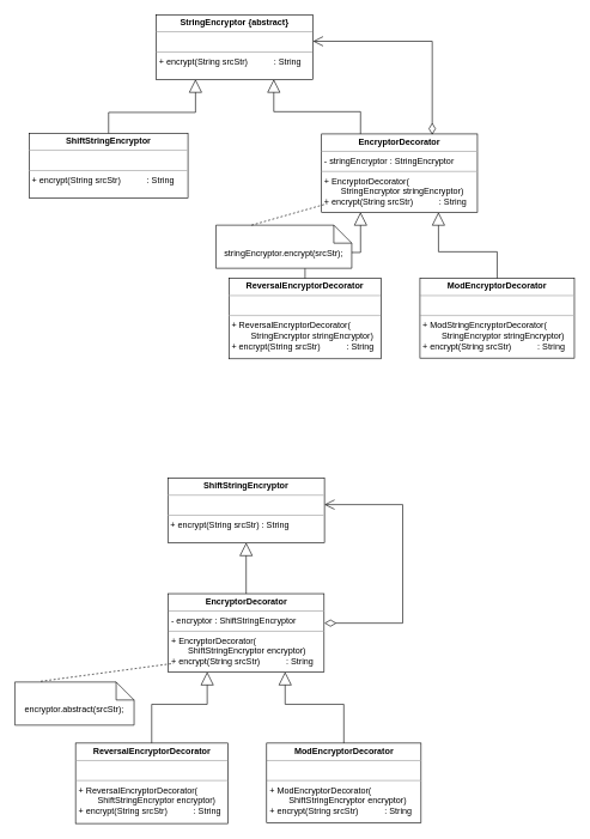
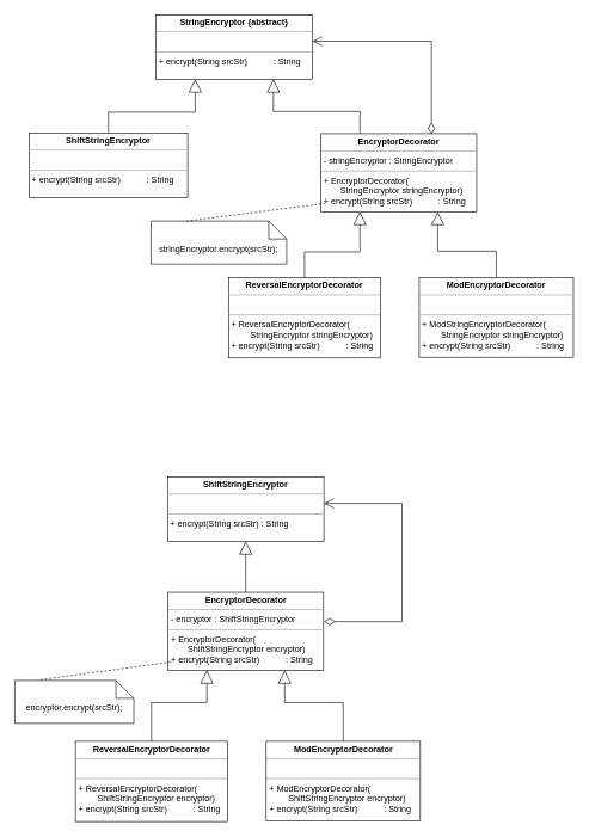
  <mxCell id="0" />
  <mxCell id="1" parent="0" />
  <mxCell id="2" value="&lt;p style=&quot;margin:0px;margin-top:4px;text-align:center;&quot;&gt;&lt;b&gt;StringEncryptor {abstract}&lt;/b&gt;&lt;/p&gt;&lt;hr size=&quot;1&quot;&gt;&lt;p style=&quot;margin:0px;margin-left:4px;&quot;&gt;&amp;nbsp;&lt;/p&gt;&lt;hr size=&quot;1&quot;&gt;&lt;p style=&quot;margin:0px;margin-left:4px;&quot;&gt;+ encrypt(String srcStr)&lt;span style=&quot;white-space: pre;&quot;&gt;&#09;&lt;/span&gt;&lt;span style=&quot;white-space: pre;&quot;&gt;&#09;&lt;/span&gt;: String&lt;/p&gt;" style="verticalAlign=top;align=left;overflow=fill;fontSize=12;fontFamily=Helvetica;html=1;" vertex="1" parent="1"><mxGeometry x="217" y="20" width="218" height="90" as="geometry" /></mxCell>
  <mxCell id="3" value="&lt;p style=&quot;margin:0px;margin-top:4px;text-align:center;&quot;&gt;&lt;b&gt;EncryptorDecorator&lt;/b&gt;&lt;/p&gt;&lt;hr size=&quot;1&quot;&gt;&lt;p style=&quot;margin:0px;margin-left:4px;&quot;&gt;- stringEncryptor : StringEncryptor&lt;/p&gt;&lt;hr size=&quot;1&quot;&gt;&lt;p style=&quot;margin:0px;margin-left:4px;&quot;&gt;+ EncryptorDecorator(&lt;/p&gt;&lt;p style=&quot;margin:0px;margin-left:4px;&quot;&gt;&amp;nbsp; &amp;nbsp; &amp;nbsp; &amp;nbsp;StringEncryptor stringEncryptor)&lt;/p&gt;&lt;p style=&quot;margin:0px;margin-left:4px;&quot;&gt;+ encrypt(String srcStr)&lt;span style=&quot;white-space: pre;&quot;&gt;&#09;&lt;span style=&quot;white-space: pre;&quot;&gt;&#09;&lt;/span&gt;&lt;/span&gt;: String&lt;/p&gt;" style="verticalAlign=top;align=left;overflow=fill;fontSize=12;fontFamily=Helvetica;html=1;" vertex="1" parent="1"><mxGeometry x="447" y="186" width="217" height="109" as="geometry" /></mxCell>
  <mxCell id="4" value="&lt;p style=&quot;margin:0px;margin-top:4px;text-align:center;&quot;&gt;&lt;b&gt;ShiftStringEncryptor&lt;/b&gt;&lt;/p&gt;&lt;hr size=&quot;1&quot;&gt;&lt;p style=&quot;margin:0px;margin-left:4px;&quot;&gt;&amp;nbsp;&lt;/p&gt;&lt;hr size=&quot;1&quot;&gt;&lt;p style=&quot;margin:0px;margin-left:4px;&quot;&gt;+ encrypt(String srcStr) &lt;span style=&quot;white-space: pre;&quot;&gt;&#09;&lt;/span&gt;&lt;span style=&quot;white-space: pre;&quot;&gt;&#09;&lt;/span&gt;: String&lt;/p&gt;" style="verticalAlign=top;align=left;overflow=fill;fontSize=12;fontFamily=Helvetica;html=1;" vertex="1" parent="1"><mxGeometry x="40" y="185" width="221" height="90" as="geometry" /></mxCell>
  <mxCell id="5" value="" style="endArrow=block;endSize=16;endFill=0;html=1;rounded=0;exitX=0.25;exitY=0;exitDx=0;exitDy=0;edgeStyle=orthogonalEdgeStyle;entryX=0.75;entryY=1;entryDx=0;entryDy=0;" edge="1" parent="1" source="3" target="2"><mxGeometry width="160" relative="1" as="geometry"><mxPoint x="288" y="199" as="sourcePoint" /><mxPoint x="445" y="131" as="targetPoint" /><Array as="points"><mxPoint x="501" y="155" /><mxPoint x="381" y="155" /></Array></mxGeometry></mxCell>
  <mxCell id="6" value="" style="endArrow=open;html=1;endSize=12;startArrow=diamondThin;startSize=14;startFill=0;edgeStyle=orthogonalEdgeStyle;align=left;verticalAlign=bottom;rounded=0;exitX=0.71;exitY=0.011;exitDx=0;exitDy=0;exitPerimeter=0;entryX=1;entryY=0.411;entryDx=0;entryDy=0;entryPerimeter=0;" edge="1" parent="1" source="3" target="2"><mxGeometry x="-1" y="3" relative="1" as="geometry"><mxPoint x="305" y="320" as="sourcePoint" /><mxPoint x="465" y="320" as="targetPoint" /><Array as="points"><mxPoint x="601" y="57" /></Array></mxGeometry></mxCell>
  <mxCell id="7" value="" style="endArrow=block;endSize=16;endFill=0;html=1;rounded=0;exitX=0.5;exitY=0;exitDx=0;exitDy=0;entryX=0.25;entryY=1;entryDx=0;entryDy=0;edgeStyle=orthogonalEdgeStyle;" edge="1" parent="1" source="4" target="2"><mxGeometry width="160" relative="1" as="geometry"><mxPoint x="153" y="333" as="sourcePoint" /><mxPoint x="313" y="333" as="targetPoint" /><Array as="points"><mxPoint x="151" y="156" /><mxPoint x="272" y="156" /></Array></mxGeometry></mxCell>
  <mxCell id="8" value="&lt;p style=&quot;margin:0px;margin-top:4px;text-align:center;&quot;&gt;&lt;b&gt;ReversalEncryptorDecorator&lt;/b&gt;&lt;/p&gt;&lt;hr size=&quot;1&quot;&gt;&lt;p style=&quot;margin:0px;margin-left:4px;&quot;&gt;&lt;br&gt;&lt;/p&gt;&lt;hr size=&quot;1&quot;&gt;&lt;p style=&quot;margin:0px;margin-left:4px;&quot;&gt;+ ReversalEncryptorDecorator(&lt;/p&gt;&lt;p style=&quot;margin:0px;margin-left:4px;&quot;&gt;&amp;nbsp; &amp;nbsp; &amp;nbsp; &amp;nbsp; StringEncryptor stringEncryptor)&lt;/p&gt;&lt;p style=&quot;margin:0px;margin-left:4px;&quot;&gt;+ encrypt(String srcStr)&lt;span style=&quot;white-space: pre;&quot;&gt;&#09;&lt;/span&gt;&lt;span style=&quot;white-space: pre;&quot;&gt;&#09;&lt;/span&gt;: String&lt;/p&gt;" style="verticalAlign=top;align=left;overflow=fill;fontSize=12;fontFamily=Helvetica;html=1;" vertex="1" parent="1"><mxGeometry x="318" y="387" width="212" height="112" as="geometry" /></mxCell>
  <mxCell id="9" value="&lt;p style=&quot;margin:0px;margin-top:4px;text-align:center;&quot;&gt;&lt;b&gt;ModEncryptorDecorator&lt;/b&gt;&lt;/p&gt;&lt;hr size=&quot;1&quot;&gt;&lt;p style=&quot;margin:0px;margin-left:4px;&quot;&gt;&lt;br&gt;&lt;/p&gt;&lt;hr size=&quot;1&quot;&gt;&lt;p style=&quot;margin:0px;margin-left:4px;&quot;&gt;+ ModStringEncryptorDecorator(&lt;/p&gt;&lt;p style=&quot;margin:0px;margin-left:4px;&quot;&gt;&amp;nbsp; &amp;nbsp; &amp;nbsp; &amp;nbsp; StringEncryptor stringEncryptor)&lt;/p&gt;&lt;p style=&quot;margin:0px;margin-left:4px;&quot;&gt;+ encrypt(String srcStr)&lt;span style=&quot;white-space: pre;&quot;&gt;&#09;&lt;/span&gt;&lt;span style=&quot;white-space: pre;&quot;&gt;&#09;&lt;/span&gt;: String&lt;/p&gt;" style="verticalAlign=top;align=left;overflow=fill;fontSize=12;fontFamily=Helvetica;html=1;" vertex="1" parent="1"><mxGeometry x="584" y="387" width="215" height="111" as="geometry" /></mxCell>
  <mxCell id="10" value="" style="endArrow=block;endSize=16;endFill=0;html=1;rounded=0;exitX=0.5;exitY=0;exitDx=0;exitDy=0;entryX=0.25;entryY=1;entryDx=0;entryDy=0;edgeStyle=orthogonalEdgeStyle;" edge="1" parent="1" source="8" target="3"><mxGeometry width="160" relative="1" as="geometry"><mxPoint x="132" y="348" as="sourcePoint" /><mxPoint x="292" y="348" as="targetPoint" /><Array as="points"><mxPoint x="424" y="351" /><mxPoint x="501" y="351" /></Array></mxGeometry></mxCell>
  <mxCell id="11" value="" style="endArrow=block;endSize=16;endFill=0;html=1;rounded=0;exitX=0.5;exitY=0;exitDx=0;exitDy=0;entryX=0.75;entryY=1;entryDx=0;entryDy=0;edgeStyle=orthogonalEdgeStyle;" edge="1" parent="1" source="9" target="3"><mxGeometry width="160" relative="1" as="geometry"><mxPoint x="747" y="219" as="sourcePoint" /><mxPoint x="907" y="219" as="targetPoint" /><Array as="points"><mxPoint x="692" y="350" /><mxPoint x="610" y="350" /></Array></mxGeometry></mxCell>
  <mxCell id="12" value="&lt;p style=&quot;margin:0px;margin-top:4px;text-align:center;&quot;&gt;&lt;b&gt;ShiftStringEncryptor&lt;/b&gt;&lt;br&gt;&lt;/p&gt;&lt;hr size=&quot;1&quot;&gt;&lt;p style=&quot;margin:0px;margin-left:4px;&quot;&gt;&amp;nbsp;&lt;/p&gt;&lt;hr size=&quot;1&quot;&gt;&lt;p style=&quot;margin:0px;margin-left:4px;&quot;&gt;+ encrypt(String srcStr)&lt;span style=&quot;&quot;&gt;&#09;&lt;/span&gt;&lt;span style=&quot;&quot;&gt;&#09;&lt;/span&gt;: String&lt;/p&gt;" style="verticalAlign=top;align=left;overflow=fill;fontSize=12;fontFamily=Helvetica;html=1;" vertex="1" parent="1"><mxGeometry x="233" y="665" width="218" height="90" as="geometry" /></mxCell>
  <mxCell id="13" value="&lt;p style=&quot;margin:0px;margin-top:4px;text-align:center;&quot;&gt;&lt;b&gt;EncryptorDecorator&lt;/b&gt;&lt;/p&gt;&lt;hr size=&quot;1&quot;&gt;&lt;p style=&quot;margin:0px;margin-left:4px;&quot;&gt;- encryptor : ShiftStringEncryptor&lt;/p&gt;&lt;hr size=&quot;1&quot;&gt;&lt;p style=&quot;margin:0px;margin-left:4px;&quot;&gt;+ EncryptorDecorator(&lt;/p&gt;&lt;p style=&quot;margin:0px;margin-left:4px;&quot;&gt;&amp;nbsp; &amp;nbsp; &amp;nbsp; &amp;nbsp;ShiftStringEncryptor encryptor)&lt;/p&gt;&lt;p style=&quot;margin:0px;margin-left:4px;&quot;&gt;+ encrypt(String srcStr)&lt;span style=&quot;white-space: pre;&quot;&gt;&#09;&lt;span style=&quot;white-space: pre;&quot;&gt;&#09;&lt;/span&gt;&lt;/span&gt;: String&lt;/p&gt;" style="verticalAlign=top;align=left;overflow=fill;fontSize=12;fontFamily=Helvetica;html=1;" vertex="1" parent="1"><mxGeometry x="233.5" y="826" width="217" height="109" as="geometry" /></mxCell>
  <mxCell id="14" value="" style="endArrow=open;html=1;endSize=12;startArrow=diamondThin;startSize=14;startFill=0;edgeStyle=orthogonalEdgeStyle;align=left;verticalAlign=bottom;rounded=0;exitX=1.002;exitY=0.376;exitDx=0;exitDy=0;exitPerimeter=0;entryX=1;entryY=0.411;entryDx=0;entryDy=0;entryPerimeter=0;" edge="1" source="13" target="12" parent="1"><mxGeometry x="-1" y="3" relative="1" as="geometry"><mxPoint x="324" y="965" as="sourcePoint" /><mxPoint x="484" y="965" as="targetPoint" /><Array as="points"><mxPoint x="560" y="867" /><mxPoint x="560" y="702" /></Array></mxGeometry></mxCell>
  <mxCell id="15" value="&lt;p style=&quot;margin:0px;margin-top:4px;text-align:center;&quot;&gt;&lt;b&gt;ReversalEncryptorDecorator&lt;/b&gt;&lt;/p&gt;&lt;hr size=&quot;1&quot;&gt;&lt;p style=&quot;margin:0px;margin-left:4px;&quot;&gt;&lt;br&gt;&lt;/p&gt;&lt;hr size=&quot;1&quot;&gt;&lt;p style=&quot;margin:0px;margin-left:4px;&quot;&gt;+ ReversalEncryptorDecorator(&lt;/p&gt;&lt;p style=&quot;margin:0px;margin-left:4px;&quot;&gt;&amp;nbsp; &amp;nbsp; &amp;nbsp; &amp;nbsp; ShiftStringEncryptor encryptor)&lt;/p&gt;&lt;p style=&quot;margin:0px;margin-left:4px;&quot;&gt;+ encrypt(String srcStr)&lt;span style=&quot;white-space: pre;&quot;&gt;&#09;&lt;/span&gt;&lt;span style=&quot;white-space: pre;&quot;&gt;&#09;&lt;/span&gt;: String&lt;/p&gt;" style="verticalAlign=top;align=left;overflow=fill;fontSize=12;fontFamily=Helvetica;html=1;" vertex="1" parent="1"><mxGeometry x="104.5" y="1034" width="212" height="112" as="geometry" /></mxCell>
  <mxCell id="16" value="&lt;p style=&quot;margin:0px;margin-top:4px;text-align:center;&quot;&gt;&lt;b&gt;ModEncryptorDecorator&lt;/b&gt;&lt;/p&gt;&lt;hr size=&quot;1&quot;&gt;&lt;p style=&quot;margin:0px;margin-left:4px;&quot;&gt;&lt;br&gt;&lt;/p&gt;&lt;hr size=&quot;1&quot;&gt;&lt;p style=&quot;margin:0px;margin-left:4px;&quot;&gt;+ ModEncryptorDecorator(&lt;/p&gt;&lt;p style=&quot;margin:0px;margin-left:4px;&quot;&gt;&amp;nbsp; &amp;nbsp; &amp;nbsp; &amp;nbsp; ShiftStringEncryptor encryptor)&lt;/p&gt;&lt;p style=&quot;margin:0px;margin-left:4px;&quot;&gt;+ encrypt(String srcStr)&lt;span style=&quot;white-space: pre;&quot;&gt;&#09;&lt;/span&gt;&lt;span style=&quot;white-space: pre;&quot;&gt;&#09;&lt;/span&gt;: String&lt;/p&gt;" style="verticalAlign=top;align=left;overflow=fill;fontSize=12;fontFamily=Helvetica;html=1;" vertex="1" parent="1"><mxGeometry x="370.5" y="1034" width="215" height="111" as="geometry" /></mxCell>
  <mxCell id="17" value="" style="endArrow=block;endSize=16;endFill=0;html=1;rounded=0;exitX=0.5;exitY=0;exitDx=0;exitDy=0;entryX=0.25;entryY=1;entryDx=0;entryDy=0;edgeStyle=orthogonalEdgeStyle;" edge="1" source="15" target="13" parent="1"><mxGeometry width="160" relative="1" as="geometry"><mxPoint x="-81.5" y="988" as="sourcePoint" /><mxPoint x="78.5" y="988" as="targetPoint" /><Array as="points"><mxPoint x="210.5" y="980" /><mxPoint x="287.5" y="980" /></Array></mxGeometry></mxCell>
  <mxCell id="18" value="" style="endArrow=block;endSize=16;endFill=0;html=1;rounded=0;exitX=0.5;exitY=0;exitDx=0;exitDy=0;entryX=0.75;entryY=1;entryDx=0;entryDy=0;edgeStyle=orthogonalEdgeStyle;" edge="1" source="16" target="13" parent="1"><mxGeometry width="160" relative="1" as="geometry"><mxPoint x="533.5" y="859" as="sourcePoint" /><mxPoint x="693.5" y="859" as="targetPoint" /><Array as="points"><mxPoint x="478.5" y="980" /><mxPoint x="396.5" y="980" /></Array></mxGeometry></mxCell>
  <mxCell id="19" value="" style="endArrow=block;endSize=16;endFill=0;html=1;rounded=0;exitX=0.5;exitY=0;exitDx=0;exitDy=0;entryX=0.5;entryY=1;entryDx=0;entryDy=0;" edge="1" parent="1" source="13" target="12"><mxGeometry width="160" relative="1" as="geometry"><mxPoint x="336" y="784" as="sourcePoint" /><mxPoint x="496" y="784" as="targetPoint" /></mxGeometry></mxCell>
- <mxCell id="20" value="stringEncryptor.encrypt(srcStr);" style="shape=note2;boundedLbl=1;whiteSpace=wrap;html=1;size=25;verticalAlign=top;align=center;" vertex="1" parent="1"><mxGeometry x="300" y="313" width="189" height="60" as="geometry" /></mxCell>
+ <mxCell id="20" value="stringEncryptor.encrypt(srcStr);" style="shape=note2;boundedLbl=1;whiteSpace=wrap;html=1;size=25;verticalAlign=top;align=center;" vertex="1" parent="1"><mxGeometry x="210" y="308" width="189" height="60" as="geometry" /></mxCell>
  <mxCell id="21" value="" style="endArrow=none;html=1;rounded=0;exitX=0.262;exitY=0;exitDx=0;exitDy=0;exitPerimeter=0;dashed=1;" edge="1" parent="1" source="20"><mxGeometry relative="1" as="geometry"><mxPoint x="309" y="274" as="sourcePoint" /><mxPoint x="455" y="283" as="targetPoint" /></mxGeometry></mxCell>
- <mxCell id="22" value="encryptor.abstract(srcStr);" style="shape=note2;boundedLbl=1;whiteSpace=wrap;html=1;size=25;verticalAlign=top;align=center;" vertex="1" parent="1"><mxGeometry x="20" y="949" width="166" height="60" as="geometry" /></mxCell>
+ <mxCell id="22" value="encryptor.encrypt(srcStr);" style="shape=note2;boundedLbl=1;whiteSpace=wrap;html=1;size=25;verticalAlign=top;align=center;" vertex="1" parent="1"><mxGeometry x="20" y="949" width="166" height="60" as="geometry" /></mxCell>
  <mxCell id="23" value="" style="endArrow=none;html=1;rounded=0;dashed=1;exitX=0.217;exitY=-0.017;exitDx=0;exitDy=0;exitPerimeter=0;entryX=0.035;entryY=0.89;entryDx=0;entryDy=0;entryPerimeter=0;" edge="1" parent="1" source="22" target="13"><mxGeometry relative="1" as="geometry"><mxPoint x="107" y="859" as="sourcePoint" /><mxPoint x="267" y="859" as="targetPoint" /></mxGeometry></mxCell>
